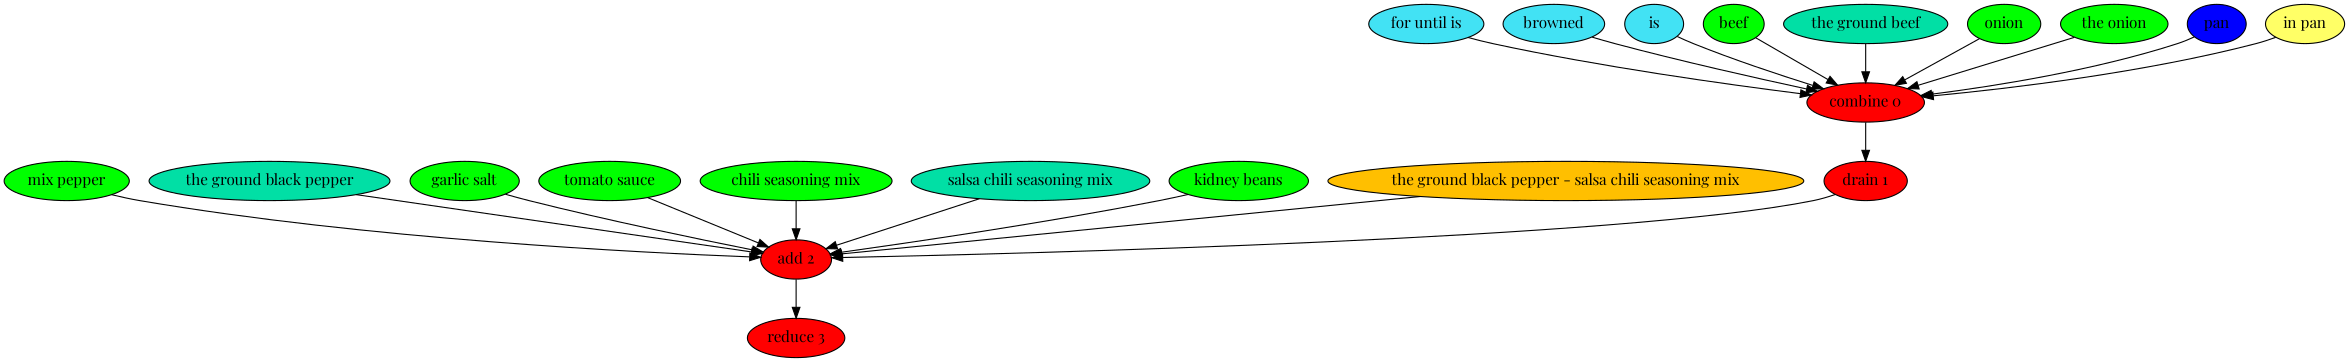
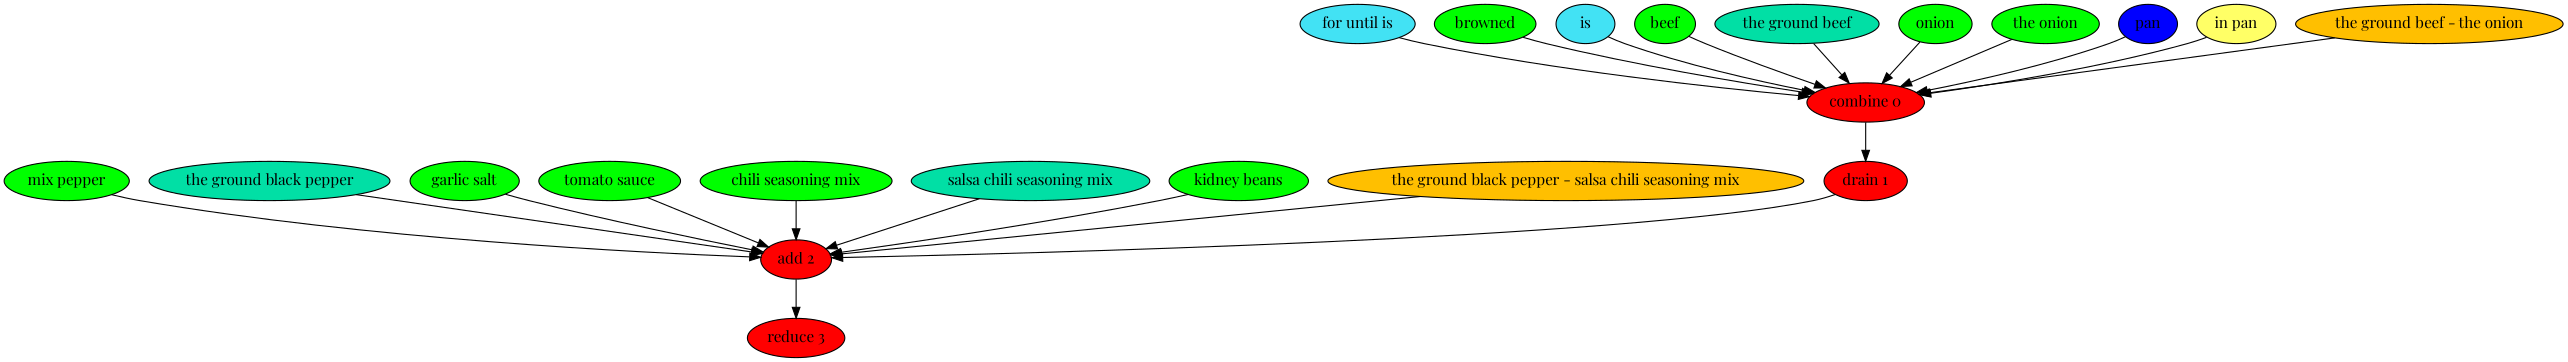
  digraph {
    fontname="Playfair Display"
    node [fillcolor=green fontname="Playfair Display" style=filled]
    edge [fontname="Playfair Display"]
    "combine 0" [fillcolor=red]
    "drain 1" [fillcolor=red]
    "add 2" [fillcolor=red]
    "for until is" [fillcolor="#42e2f4"]
-   browned [fillcolor="#42e2f4"]
+   browned
    is [fillcolor="#42e2f4"]
    beef
    "the ground beef" [fillcolor="#01DFA5"]
    onion
    "the onion"
    pan [fillcolor="#0000ff"]
    "in pan" [fillcolor="#ffff66"]
+   "the ground beef - the onion" [fillcolor="#FFBF00"]
    "reduce 3" [fillcolor=red]
    n15 [label="mix pepper"]
    "the ground black pepper" [fillcolor="#01DFA5"]
    "garlic salt"
    "tomato sauce"
    "chili seasoning mix"
    "salsa chili seasoning mix" [fillcolor="#01DFA5"]
    "kidney beans"
    "the ground black pepper - salsa chili seasoning mix" [fillcolor="#FFBF00"]
    "combine 0" -> "drain 1"
    "drain 1" -> "add 2"
    "add 2" -> "reduce 3"
    "for until is" -> "combine 0"
    browned -> "combine 0"
    is -> "combine 0"
    beef -> "combine 0"
    "the ground beef" -> "combine 0"
    onion -> "combine 0"
    "the onion" -> "combine 0"
    pan -> "combine 0"
    "in pan" -> "combine 0"
+   "the ground beef - the onion" -> "combine 0"
    n15 -> "add 2"
    "the ground black pepper" -> "add 2"
    "garlic salt" -> "add 2"
    "tomato sauce" -> "add 2"
    "chili seasoning mix" -> "add 2"
    "salsa chili seasoning mix" -> "add 2"
    "kidney beans" -> "add 2"
    "the ground black pepper - salsa chili seasoning mix" -> "add 2"
  }
